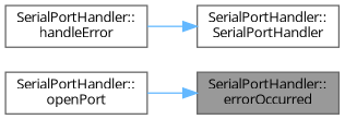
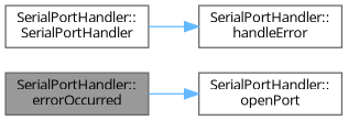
  digraph {
    fontname="Open Sans"
    rankdir=RL
    node [color=grey40 fillcolor=white fontname="Open Sans" fontsize=10 shape=box style=filled]
    edge [color=steelblue1 dir=back fontname="Open Sans" fontsize=10 labelfontname=Helvetica labelfontsize=10 style=solid]
    n1 [color=gray40 fillcolor=grey60 fontcolor=black height=0.2 label="SerialPortHandler::\lerrorOccurred" width=0.4]
    n2 [height=0.2 label="SerialPortHandler::\lopenPort" width=0.4]
    n3 [height=0.2 label="SerialPortHandler::\lhandleError" width=0.4]
    n4 [height=0.2 label="SerialPortHandler::\lSerialPortHandler" width=0.4]
-   n1 -> n2
-   n4 -> n3
+   n2 -> n1
+   n3 -> n4
  }
